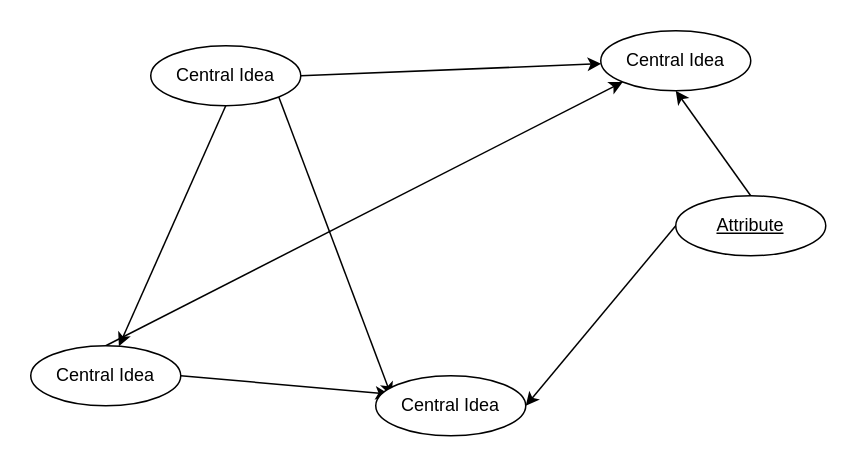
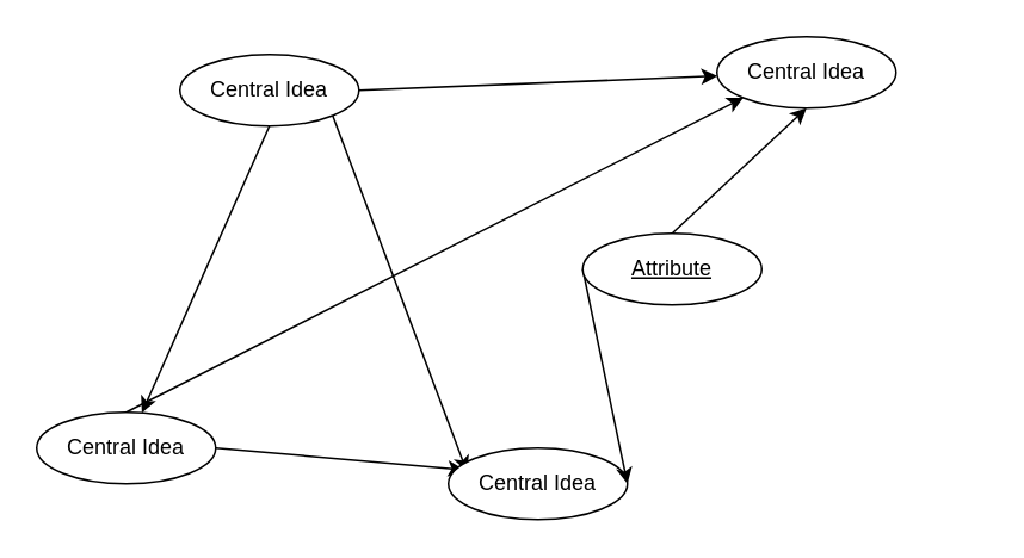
  <mxCell id="0" />
  <mxCell id="1" parent="0" />
  <mxCell id="2" style="edgeStyle=none;rounded=0;orthogonalLoop=1;jettySize=auto;html=1;exitX=1;exitY=1;exitDx=0;exitDy=0;entryX=0.104;entryY=0.335;entryDx=0;entryDy=0;entryPerimeter=0;" edge="1" parent="1" source="5" target="10"><mxGeometry relative="1" as="geometry" /></mxCell>
  <mxCell id="3" style="edgeStyle=none;rounded=0;orthogonalLoop=1;jettySize=auto;html=1;exitX=0.5;exitY=1;exitDx=0;exitDy=0;" edge="1" parent="1" source="5" target="9"><mxGeometry relative="1" as="geometry" /></mxCell>
  <mxCell id="4" style="edgeStyle=none;rounded=0;orthogonalLoop=1;jettySize=auto;html=1;exitX=1;exitY=0.5;exitDx=0;exitDy=0;" edge="1" parent="1" source="5" target="6"><mxGeometry relative="1" as="geometry" /></mxCell>
  <mxCell id="5" value="Central Idea" style="ellipse;whiteSpace=wrap;html=1;align=center;newEdgeStyle={&quot;edgeStyle&quot;:&quot;entityRelationEdgeStyle&quot;,&quot;startArrow&quot;:&quot;none&quot;,&quot;endArrow&quot;:&quot;none&quot;,&quot;segment&quot;:10,&quot;curved&quot;:1};treeFolding=1;treeMoving=1;" vertex="1" parent="1"><mxGeometry x="100" y="30" width="100" height="40" as="geometry" /></mxCell>
  <mxCell id="6" value="Central Idea" style="ellipse;whiteSpace=wrap;html=1;align=center;newEdgeStyle={&quot;edgeStyle&quot;:&quot;entityRelationEdgeStyle&quot;,&quot;startArrow&quot;:&quot;none&quot;,&quot;endArrow&quot;:&quot;none&quot;,&quot;segment&quot;:10,&quot;curved&quot;:1};treeFolding=1;treeMoving=1;" vertex="1" parent="1"><mxGeometry x="400" y="20" width="100" height="40" as="geometry" /></mxCell>
  <mxCell id="7" style="edgeStyle=none;rounded=0;orthogonalLoop=1;jettySize=auto;html=1;exitX=0.5;exitY=0;exitDx=0;exitDy=0;entryX=0;entryY=1;entryDx=0;entryDy=0;" edge="1" parent="1" source="9" target="6"><mxGeometry relative="1" as="geometry" /></mxCell>
  <mxCell id="8" style="edgeStyle=none;rounded=0;orthogonalLoop=1;jettySize=auto;html=1;exitX=1;exitY=0.5;exitDx=0;exitDy=0;entryX=0.088;entryY=0.305;entryDx=0;entryDy=0;entryPerimeter=0;" edge="1" parent="1" source="9" target="10"><mxGeometry relative="1" as="geometry" /></mxCell>
  <mxCell id="9" value="Central Idea" style="ellipse;whiteSpace=wrap;html=1;align=center;newEdgeStyle={&quot;edgeStyle&quot;:&quot;entityRelationEdgeStyle&quot;,&quot;startArrow&quot;:&quot;none&quot;,&quot;endArrow&quot;:&quot;none&quot;,&quot;segment&quot;:10,&quot;curved&quot;:1};treeFolding=1;treeMoving=1;" vertex="1" parent="1"><mxGeometry x="20" y="230" width="100" height="40" as="geometry" /></mxCell>
  <mxCell id="10" value="Central Idea" style="ellipse;whiteSpace=wrap;html=1;align=center;newEdgeStyle={&quot;edgeStyle&quot;:&quot;entityRelationEdgeStyle&quot;,&quot;startArrow&quot;:&quot;none&quot;,&quot;endArrow&quot;:&quot;none&quot;,&quot;segment&quot;:10,&quot;curved&quot;:1};treeFolding=1;treeMoving=1;" vertex="1" parent="1"><mxGeometry x="250" y="250" width="100" height="40" as="geometry" /></mxCell>
  <mxCell id="11" style="edgeStyle=none;rounded=0;orthogonalLoop=1;jettySize=auto;html=1;exitX=0;exitY=0.5;exitDx=0;exitDy=0;entryX=1;entryY=0.5;entryDx=0;entryDy=0;" edge="1" parent="1" source="13" target="10"><mxGeometry relative="1" as="geometry" /></mxCell>
  <mxCell id="12" style="edgeStyle=none;rounded=0;orthogonalLoop=1;jettySize=auto;html=1;exitX=0.5;exitY=0;exitDx=0;exitDy=0;entryX=0.5;entryY=1;entryDx=0;entryDy=0;" edge="1" parent="1" source="13" target="6"><mxGeometry relative="1" as="geometry" /></mxCell>
- <mxCell id="13" value="Attribute" style="ellipse;whiteSpace=wrap;html=1;align=center;fontStyle=4;" vertex="1" parent="1"><mxGeometry x="450" y="130" width="100" height="40" as="geometry" /></mxCell>
+ <mxCell id="13" value="Attribute" style="ellipse;whiteSpace=wrap;html=1;align=center;fontStyle=4;" vertex="1" parent="1"><mxGeometry x="325" y="130" width="100" height="40" as="geometry" /></mxCell>
